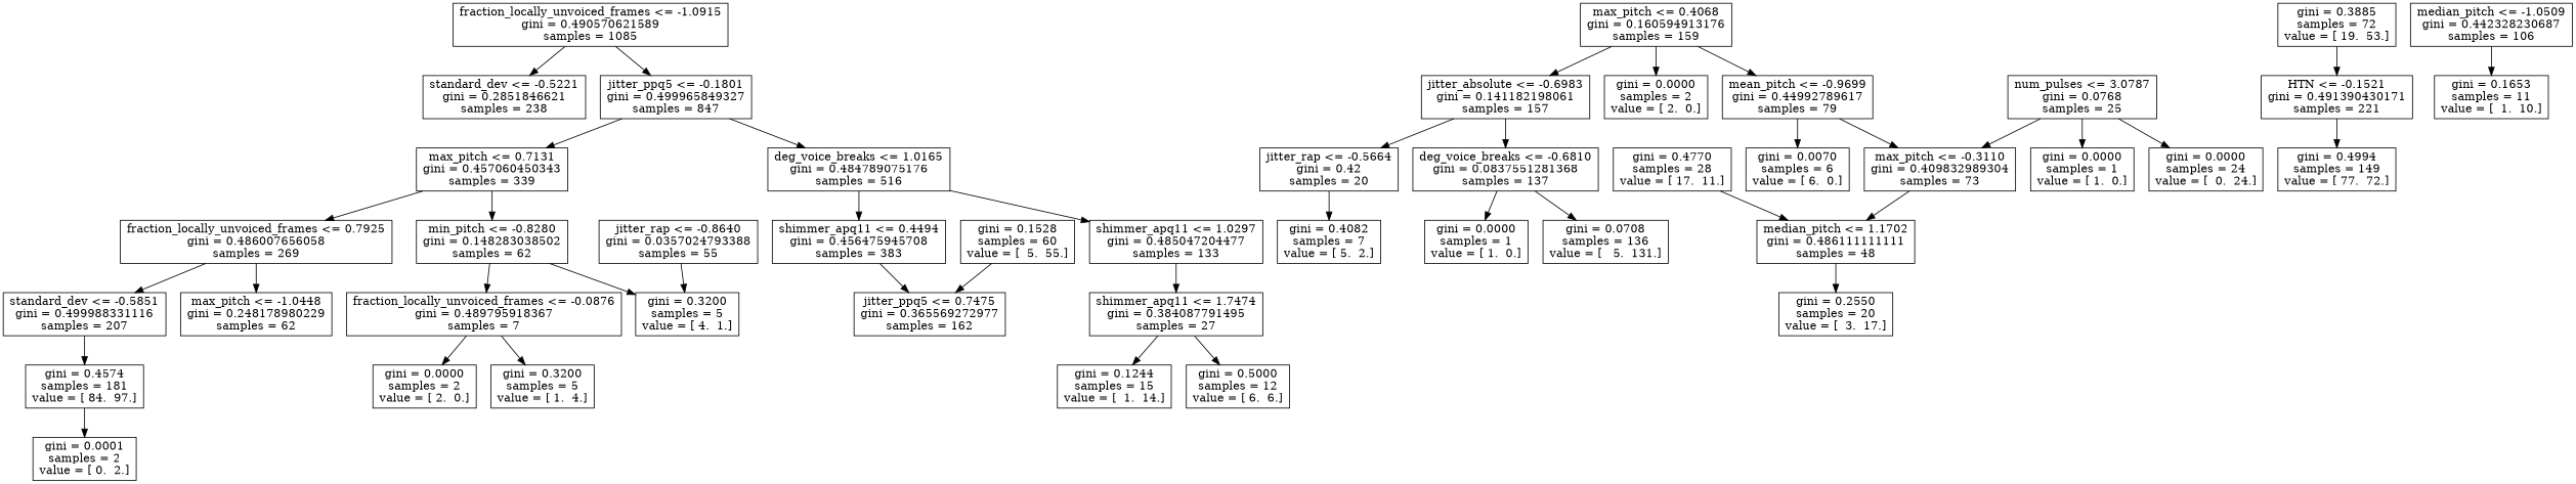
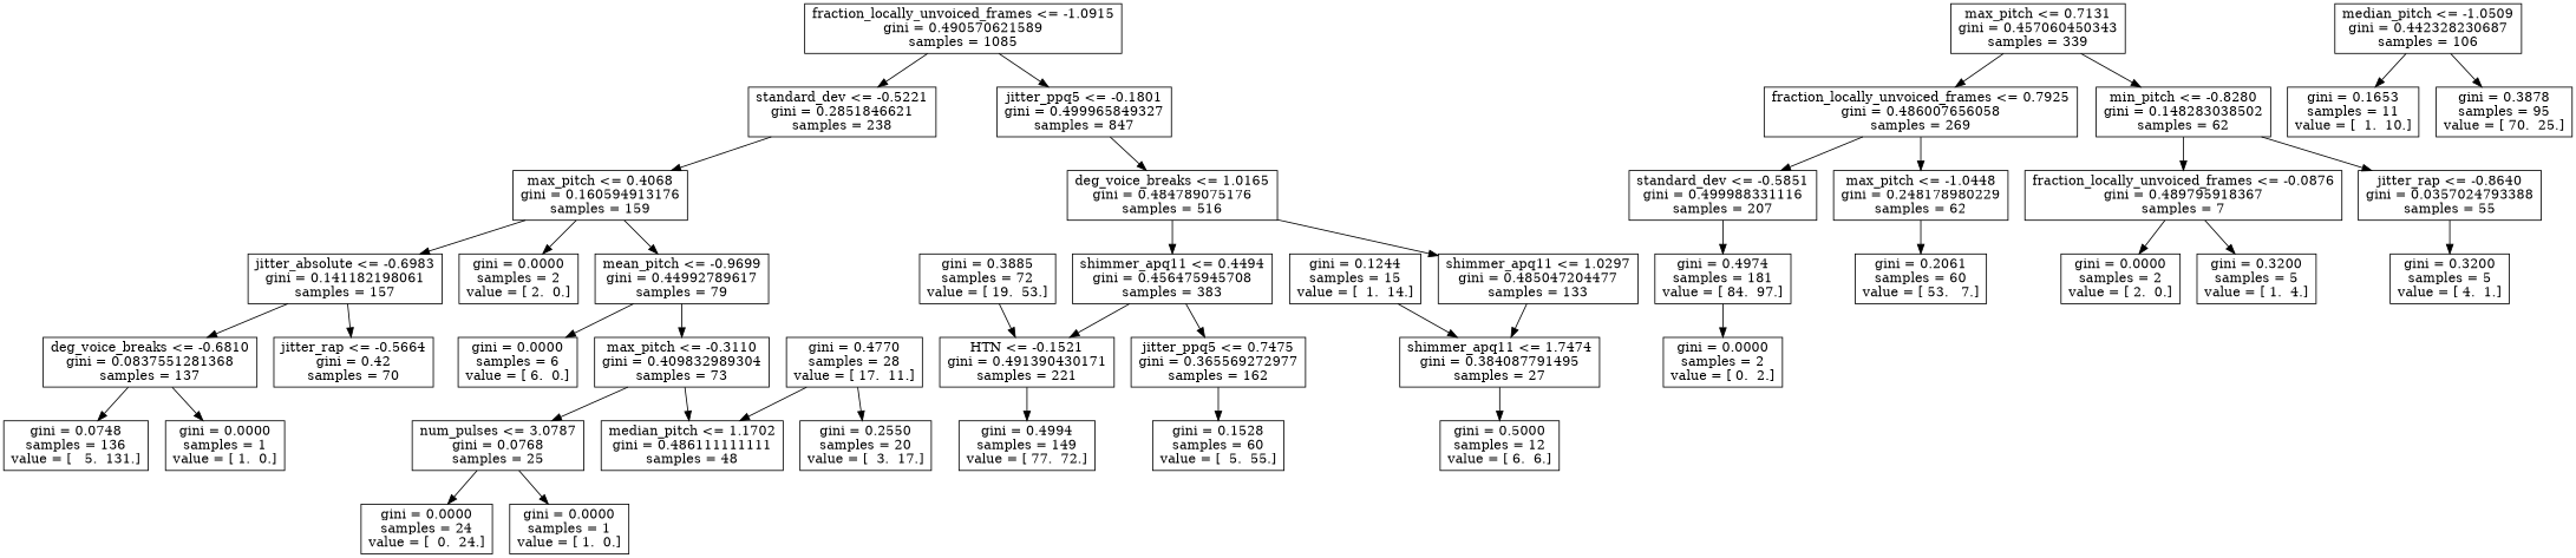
  digraph {
    node [shape=box]
    n1 [label="fraction_locally_unvoiced_frames <= -1.0915\ngini = 0.490570621589\nsamples = 1085"]
    n2 [label="standard_dev <= -0.5221\ngini = 0.2851846621\nsamples = 238"]
    n3 [label="jitter_ppq5 <= -0.1801\ngini = 0.499965849327\nsamples = 847"]
    n4 [label="max_pitch <= 0.4068\ngini = 0.160594913176\nsamples = 159"]
    n5 [label="max_pitch <= 0.7131\ngini = 0.457060450343\nsamples = 339"]
    n6 [label="deg_voice_breaks <= 1.0165\ngini = 0.484789075176\nsamples = 516"]
    n7 [label="mean_pitch <= -0.9699\ngini = 0.44992789617\nsamples = 79"]
    n8 [label="jitter_absolute <= -0.6983\ngini = 0.141182198061\nsamples = 157"]
    n9 [label="gini = 0.0000\nsamples = 2\nvalue = [ 2.  0.]"]
-   n10 [label="gini = 0.0070\nsamples = 6\nvalue = [ 6.  0.]"]
+   n10 [label="gini = 0.0000\nsamples = 6\nvalue = [ 6.  0.]"]
    n11 [label="max_pitch <= -0.3110\ngini = 0.409832989304\nsamples = 73"]
    n12 [label="deg_voice_breaks <= -0.6810\ngini = 0.0837551281368\nsamples = 137"]
-   n13 [label="jitter_rap <= -0.5664\ngini = 0.42\nsamples = 20"]
-   n14 [label="gini = 0.0708\nsamples = 136\nvalue = [   5.  131.]"]
+   n13 [label="jitter_rap <= -0.5664\ngini = 0.42\nsamples = 70"]
+   n14 [label="gini = 0.0748\nsamples = 136\nvalue = [   5.  131.]"]
    n15 [label="gini = 0.0000\nsamples = 1\nvalue = [ 1.  0.]"]
-   n16 [label="gini = 0.4082\nsamples = 7\nvalue = [ 5.  2.]"]
    n17 [label="num_pulses <= 3.0787\ngini = 0.0768\nsamples = 25"]
    n18 [label="median_pitch <= 1.1702\ngini = 0.486111111111\nsamples = 48"]
    n19 [label="gini = 0.0000\nsamples = 24\nvalue = [  0.  24.]"]
    n20 [label="gini = 0.0000\nsamples = 1\nvalue = [ 1.  0.]"]
    n21 [label="gini = 0.2550\nsamples = 20\nvalue = [  3.  17.]"]
    n22 [label="gini = 0.4770\nsamples = 28\nvalue = [ 17.  11.]"]
    n23 [label="fraction_locally_unvoiced_frames <= 0.7925\ngini = 0.486007656058\nsamples = 269"]
    n24 [label="min_pitch <= -0.8280\ngini = 0.148283038502\nsamples = 62"]
    n25 [label="shimmer_apq11 <= 0.4494\ngini = 0.456475945708\nsamples = 383"]
    n26 [label="shimmer_apq11 <= 1.0297\ngini = 0.485047204477\nsamples = 133"]
    n27 [label="standard_dev <= -0.5851\ngini = 0.499988331116\nsamples = 207"]
    n28 [label="max_pitch <= -1.0448\ngini = 0.248178980229\nsamples = 62"]
    n29 [label="fraction_locally_unvoiced_frames <= -0.0876\ngini = 0.489795918367\nsamples = 7"]
    n30 [label="jitter_rap <= -0.8640\ngini = 0.0357024793388\nsamples = 55"]
-   n31 [label="gini = 0.4574\nsamples = 181\nvalue = [ 84.  97.]"]
-   n33 [label="gini = 0.0001\nsamples = 2\nvalue = [ 0.  2.]"]
+   n31 [label="gini = 0.4974\nsamples = 181\nvalue = [ 84.  97.]"]
+   n32 [label="gini = 0.2061\nsamples = 60\nvalue = [ 53.   7.]"]
+   n33 [label="gini = 0.0000\nsamples = 2\nvalue = [ 0.  2.]"]
    n34 [label="gini = 0.0000\nsamples = 2\nvalue = [ 2.  0.]"]
    n35 [label="gini = 0.3200\nsamples = 5\nvalue = [ 1.  4.]"]
    n36 [label="gini = 0.3200\nsamples = 5\nvalue = [ 4.  1.]"]
    n37 [label="HTN <= -0.1521\ngini = 0.491390430171\nsamples = 221"]
    n38 [label="jitter_ppq5 <= 0.7475\ngini = 0.365569272977\nsamples = 162"]
    n39 [label="shimmer_apq11 <= 1.7474\ngini = 0.384087791495\nsamples = 27"]
    n40 [label="gini = 0.4994\nsamples = 149\nvalue = [ 77.  72.]"]
    n41 [label="gini = 0.1528\nsamples = 60\nvalue = [  5.  55.]"]
    n42 [label="gini = 0.3885\nsamples = 72\nvalue = [ 19.  53.]"]
    n43 [label="median_pitch <= -1.0509\ngini = 0.442328230687\nsamples = 106"]
    n44 [label="gini = 0.1653\nsamples = 11\nvalue = [  1.  10.]"]
+   n45 [label="gini = 0.3878\nsamples = 95\nvalue = [ 70.  25.]"]
    n46 [label="gini = 0.1244\nsamples = 15\nvalue = [  1.  14.]"]
    n47 [label="gini = 0.5000\nsamples = 12\nvalue = [ 6.  6.]"]
    n1 -> n2
    n1 -> n3
-   n3 -> n5
+   n2 -> n4
    n3 -> n6
    n4 -> n7
    n4 -> n8
    n4 -> n9
    n5 -> n23
    n5 -> n24
    n6 -> n25
    n6 -> n26
    n7 -> n10
    n7 -> n11
    n8 -> n12
    n8 -> n13
-   n17 -> n11
+   n11 -> n17
    n11 -> n18
    n12 -> n14
    n12 -> n15
-   n13 -> n16
    n17 -> n19
    n17 -> n20
-   n18 -> n21
+   n22 -> n21
    n22 -> n18
    n23 -> n27
    n23 -> n28
    n24 -> n29
-   n24 -> n36
+   n24 -> n30
+   n25 -> n37
    n25 -> n38
    n26 -> n39
    n27 -> n31
+   n28 -> n32
    n29 -> n34
    n29 -> n35
    n30 -> n36
    n31 -> n33
    n37 -> n40
-   n41 -> n38
-   n39 -> n46
+   n38 -> n41
+   n46 -> n39
    n39 -> n47
    n42 -> n37
    n43 -> n44
+   n43 -> n45
  }
